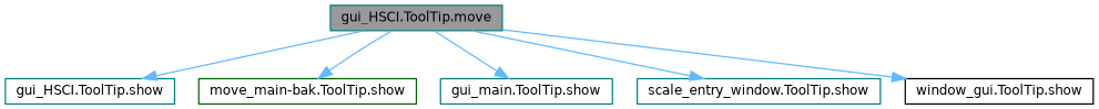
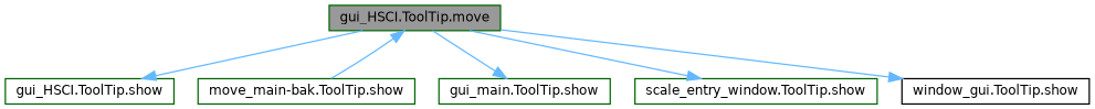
  digraph {
    rankdir=TB
    node [color=darkgreen fillcolor=white fontname=Helvetica fontsize=10 shape=box style=filled]
    edge [color=steelblue1 fontname=Helvetica fontsize=10 labelfontname=Helvetica labelfontsize=10 style=solid]
-   n1 [color=teal fillcolor=grey60 fontcolor=black height=0.2 label="gui_HSCI.ToolTip.move" width=0.4]
-   n2 [color=teal height=0.2 label="gui_HSCI.ToolTip.show" width=0.4]
+   n1 [fillcolor=grey60 fontcolor=black height=0.2 label="gui_HSCI.ToolTip.move" width=0.4]
+   n2 [height=0.2 label="gui_HSCI.ToolTip.show" width=0.4]
    n3 [height=0.2 label="move_main-bak.ToolTip.show" width=0.4]
-   n4 [color=teal height=0.2 label="gui_main.ToolTip.show" width=0.4]
-   n5 [color=teal height=0.2 label="scale_entry_window.ToolTip.show" width=0.4]
+   n4 [height=0.2 label="gui_main.ToolTip.show" width=0.4]
+   n5 [height=0.2 label="scale_entry_window.ToolTip.show" width=0.4]
    n6 [color=black height=0.2 label="window_gui.ToolTip.show" width=0.4]
    n1 -> n2
-   n1 -> n3
+   n3 -> n1
    n1 -> n4
    n1 -> n5
    n1 -> n6
  }
